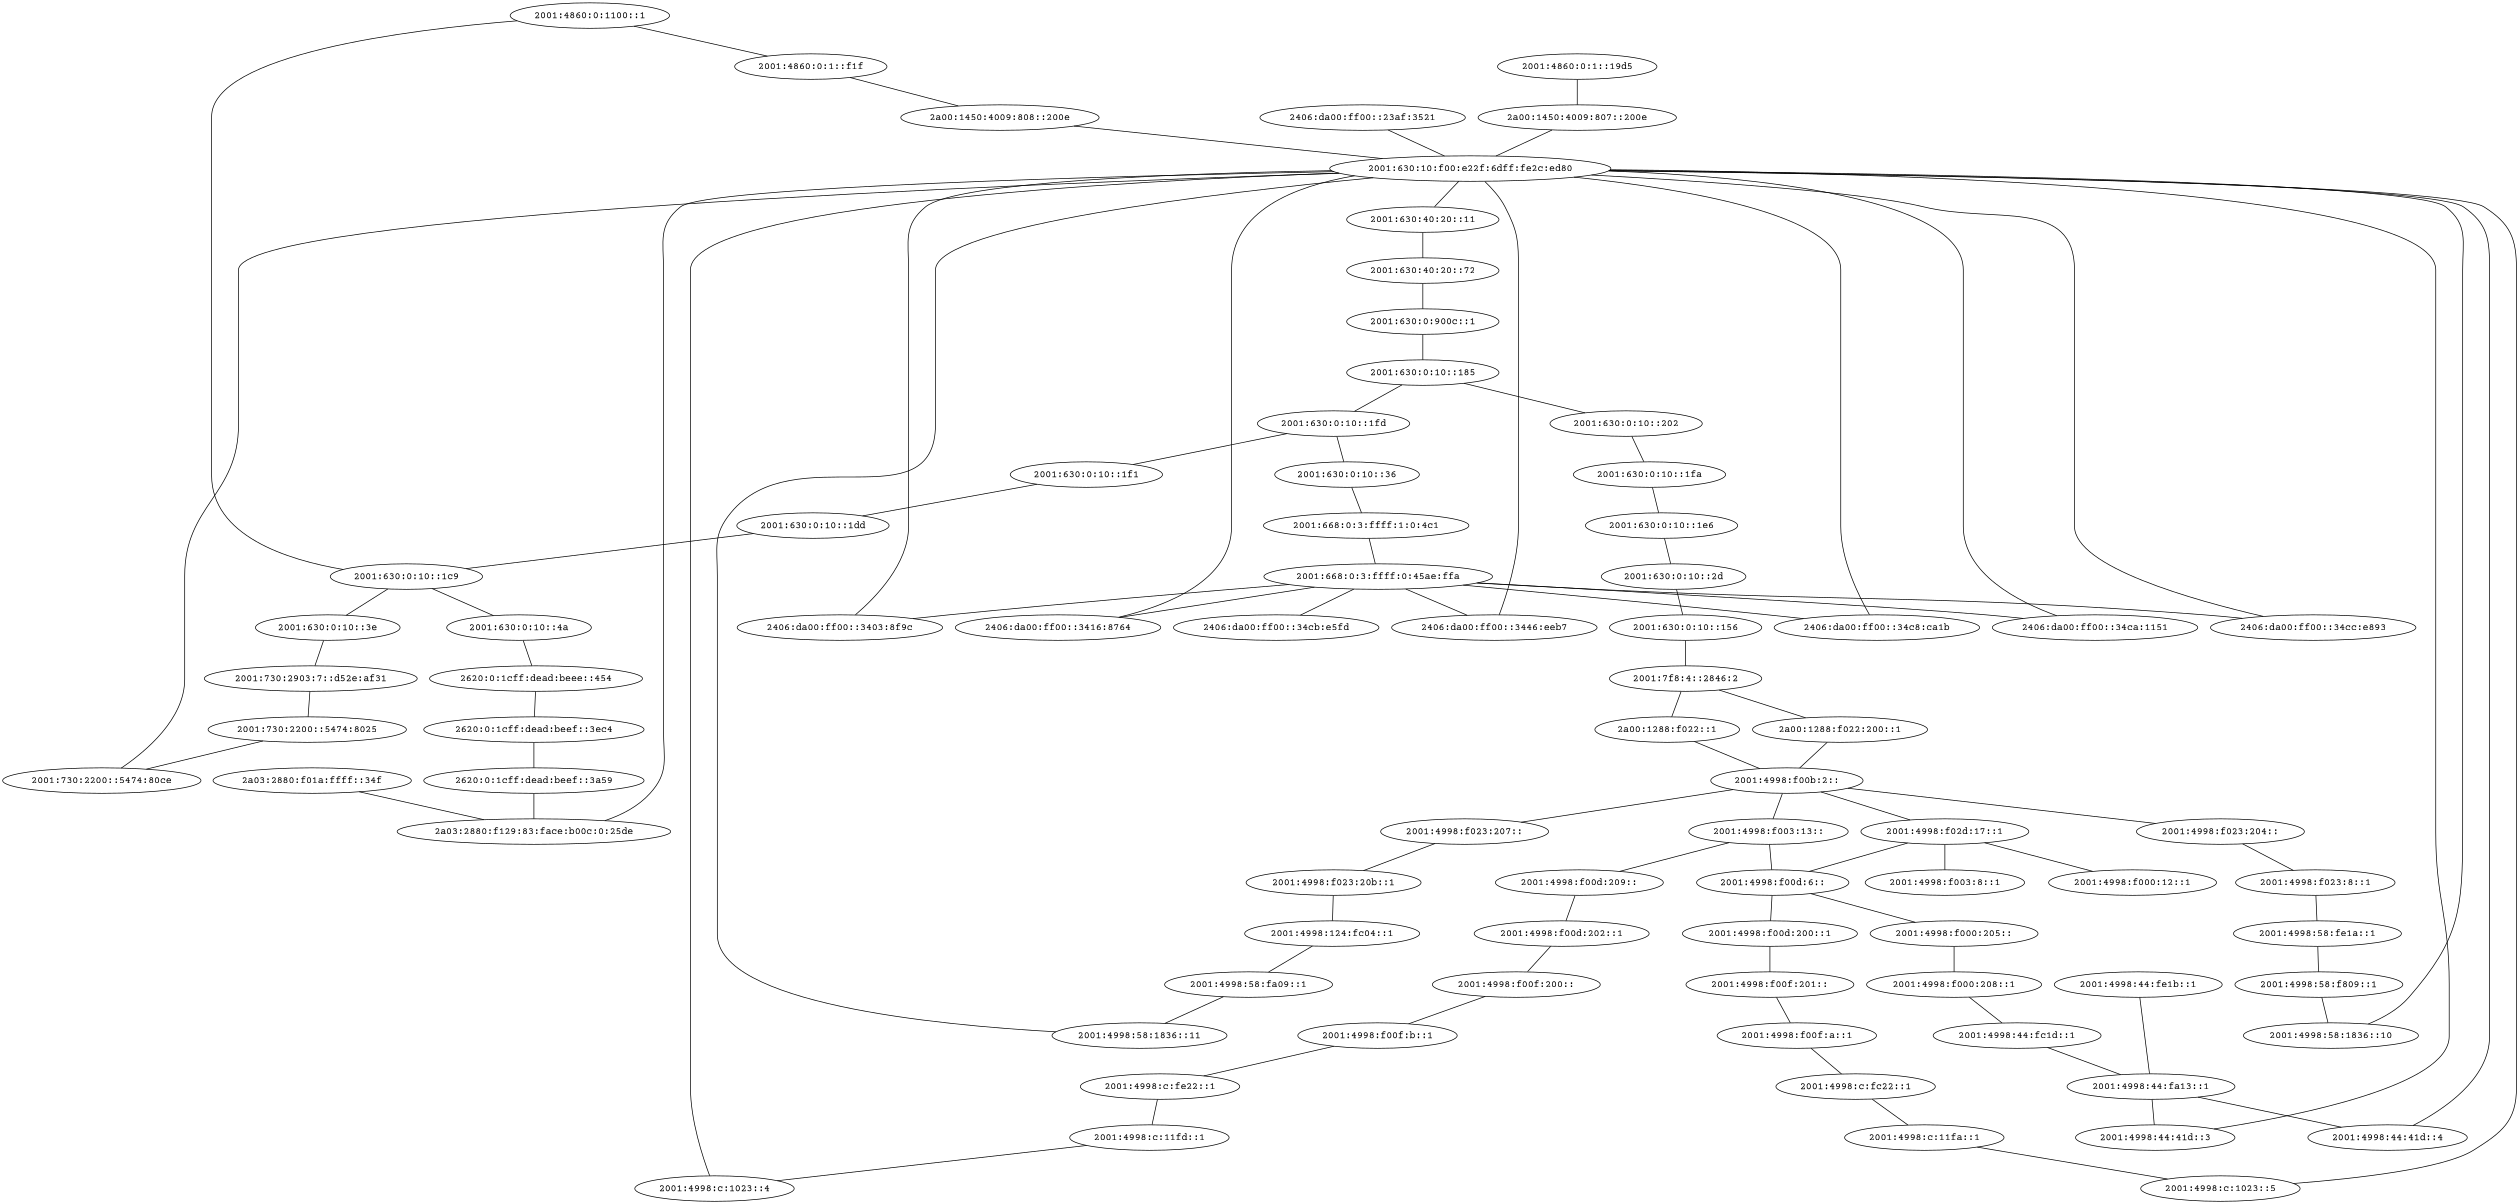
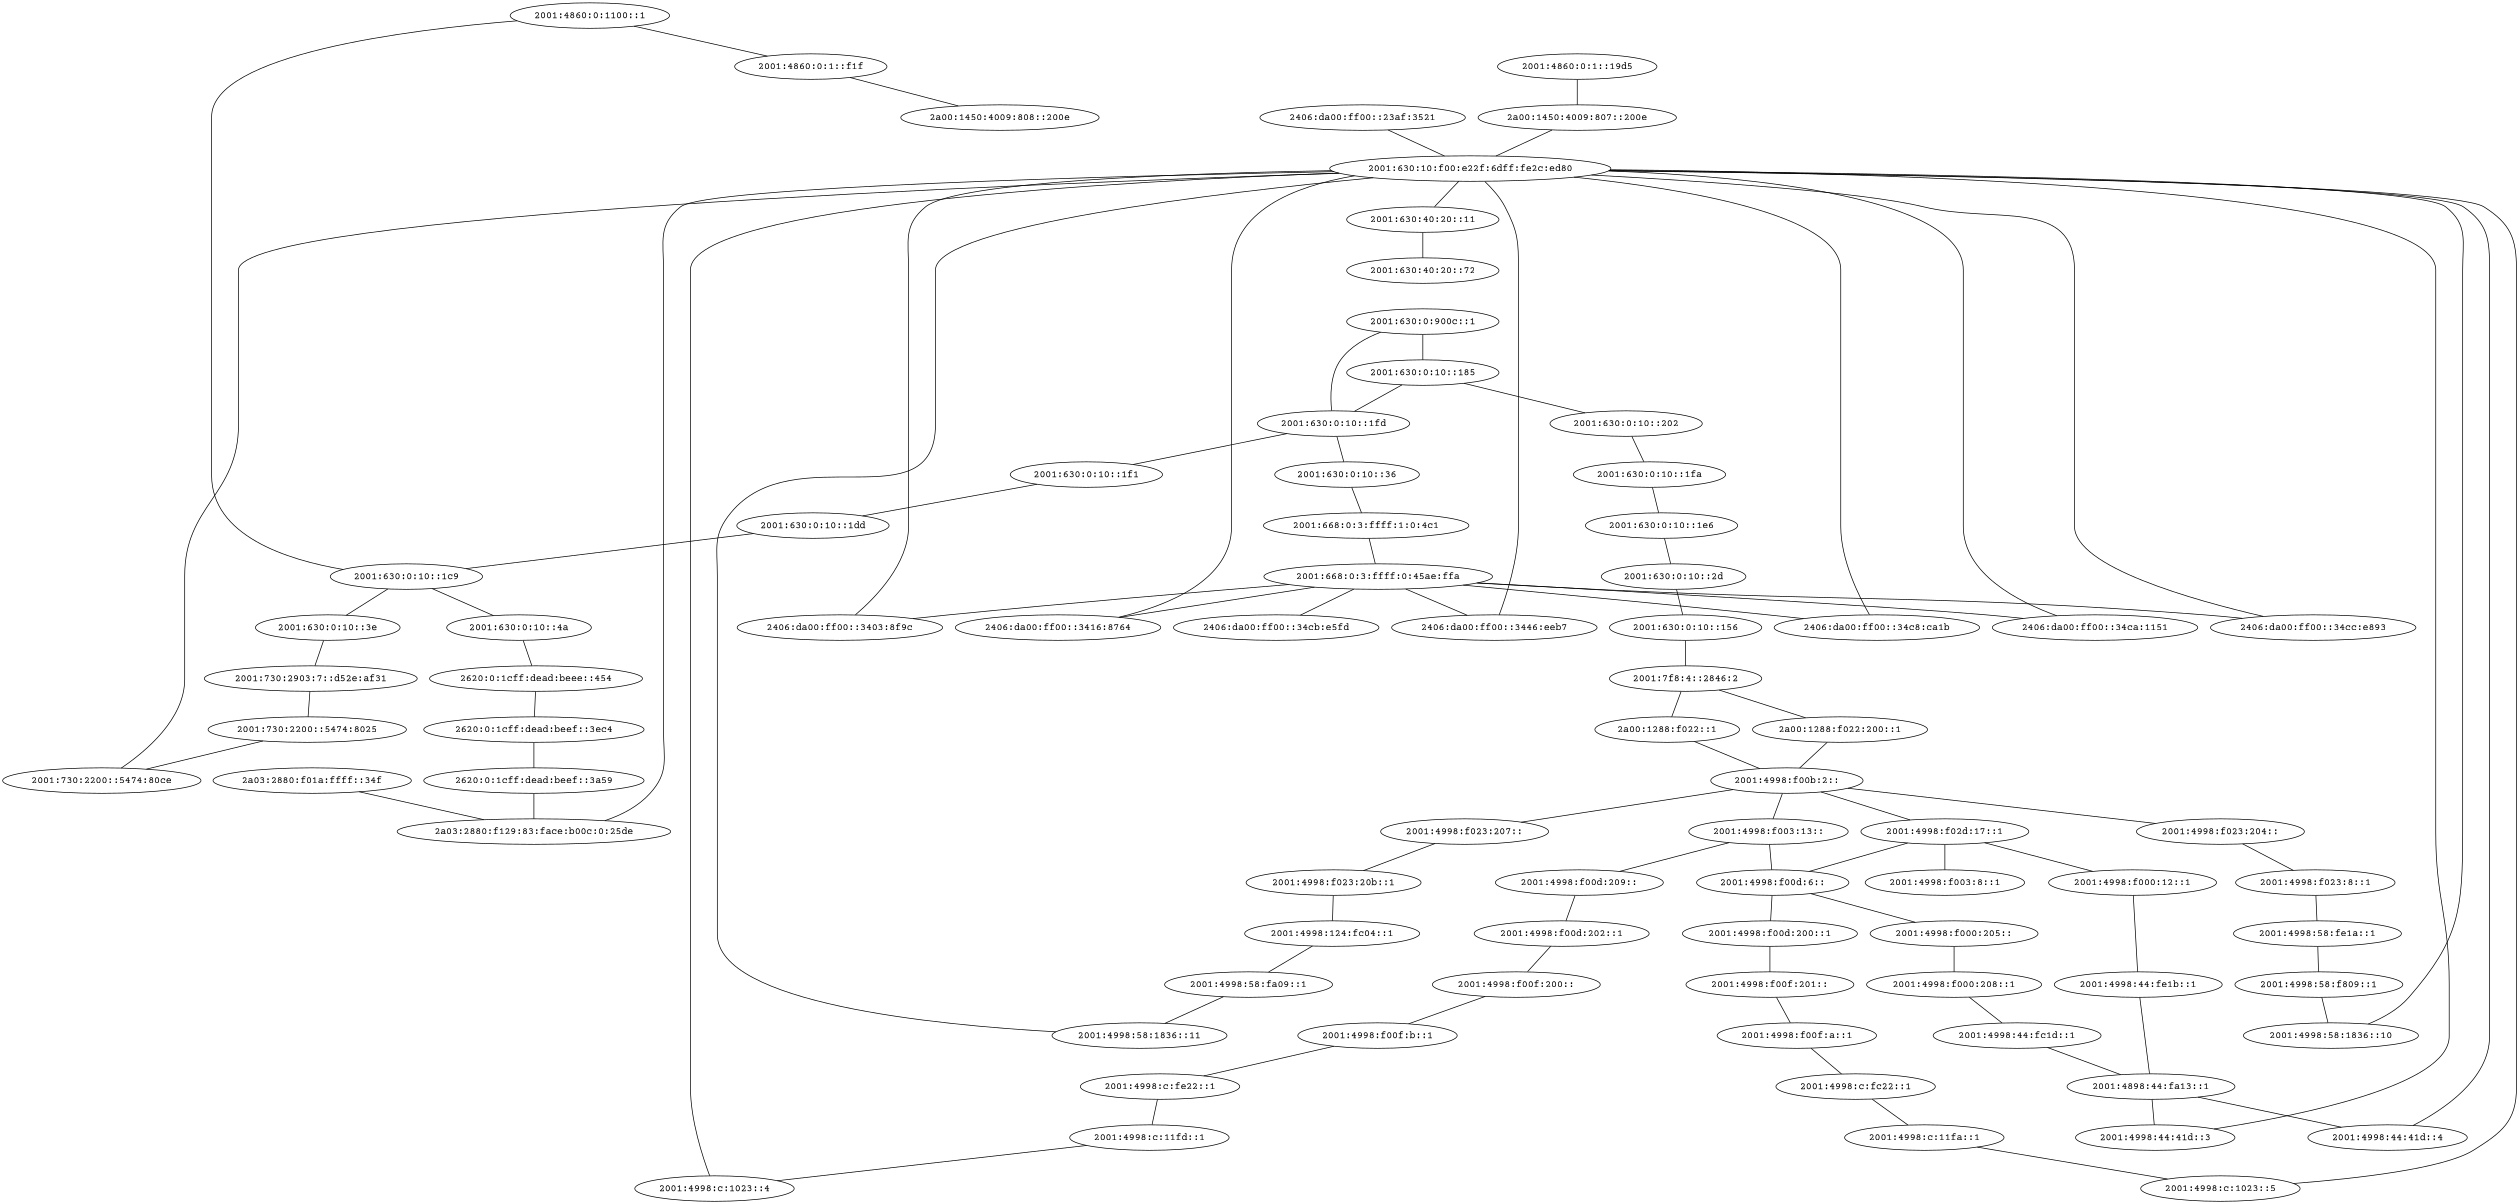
  graph {
    fontname="Courier Prime"
    node [fontname="Courier Prime"]
    edge [fontname="Courier Prime"]
    "2001:4860:0:1100::1"
    "2001:4860:0:1::f1f"
    "2a00:1450:4009:808::200e"
    n4 [label="2001:630:10:f00:e22f:6dff:fe2c:ed80"]
    "2001:4860:0:1::19d5"
    "2a00:1450:4009:807::200e"
    "2001:630:40:20::11"
    "2001:4998:124:fc04::1"
    "2001:4998:58:fa09::1"
    "2001:4998:58:1836::11"
    "2001:4998:44:41d::3"
    "2001:630:40:20::72"
    "2001:4998:44:41d::4"
-   "2001:4998:44:fa13::1"
+   "2001:4998:44:fa13::1" [label="2001:4898:44:fa13::1"]
    "2001:4998:44:fc1d::1"
    "2001:4998:44:fe1b::1"
    "2001:4998:58:1836::10"
    "2001:4998:58:f809::1"
    "2001:4998:58:fe1a::1"
    "2001:4998:c:1023::4"
    "2001:4998:c:1023::5"
    "2001:4998:c:11fa::1"
    "2001:4998:c:11fd::1"
    "2001:4998:c:fc22::1"
    "2001:4998:c:fe22::1"
    "2001:4998:f000:12::1"
    "2001:4998:f000:205::"
    "2001:4998:f000:208::1"
    "2001:4998:f003:13::"
    "2001:4998:f00d:209::"
    "2001:4998:f00d:6::"
    "2001:4998:f00d:202::1"
    "2001:4998:f00d:200::1"
    "2001:4998:f00f:200::"
    "2001:4998:f00f:201::"
    "2001:4998:f00b:2::"
    "2001:4998:f023:204::"
    "2001:4998:f023:207::"
    "2001:4998:f02d:17::1"
    "2001:4998:f023:8::1"
    "2001:4998:f023:20b::1"
    "2001:4998:f003:8::1"
    "2001:4998:f00f:a::1"
    "2001:4998:f00f:b::1"
    "2001:630:0:10::156"
    "2001:7f8:4::2846:2"
    "2a00:1288:f022::1"
    "2a00:1288:f022:200::1"
    "2001:630:0:10::185"
    "2001:630:0:10::1fd"
    "2001:630:0:10::202"
    "2001:630:0:10::1f1"
    "2001:630:0:10::36"
    "2001:630:0:10::1fa"
    "2001:630:0:10::1dd"
    "2001:668:0:3:ffff:1:0:4c1"
    "2001:630:0:10::1e6"
    "2001:630:0:10::1c9"
    "2001:630:0:10::3e"
    "2001:630:0:10::4a"
    "2001:730:2903:7::d52e:af31"
    "2620:0:1cff:dead:beee::454"
    "2001:730:2200::5474:8025"
    "2620:0:1cff:dead:beef::3ec4"
    "2001:630:0:10::2d"
    "2001:668:0:3:ffff:0:45ae:ffa"
    "2406:da00:ff00::3403:8f9c"
    "2406:da00:ff00::3416:8764"
    "2406:da00:ff00::3446:eeb7"
    "2406:da00:ff00::34c8:ca1b"
    "2406:da00:ff00::34ca:1151"
    "2406:da00:ff00::34cb:e5fd"
    n73 [label="2406:da00:ff00::34cc:e893"]
    "2001:730:2200::5474:80ce"
    "2620:0:1cff:dead:beef::3a59"
    "2001:630:0:900c::1"
    "2406:da00:ff00::23af:3521"
    "2a03:2880:f129:83:face:b00c:0:25de"
    "2a03:2880:f01a:ffff::34f"
    "2001:4860:0:1100::1" -- "2001:4860:0:1::f1f"
    "2001:4860:0:1::f1f" -- "2a00:1450:4009:808::200e"
-   "2a00:1450:4009:808::200e" -- n4
    n4 -- "2001:630:40:20::11"
    "2001:4860:0:1::19d5" -- "2a00:1450:4009:807::200e"
    "2a00:1450:4009:807::200e" -- n4
    "2001:630:40:20::11" -- "2001:630:40:20::72"
    "2001:4998:124:fc04::1" -- "2001:4998:58:fa09::1"
    "2001:4998:58:fa09::1" -- "2001:4998:58:1836::11"
    "2001:4998:58:1836::11" -- n4
    "2001:4998:44:41d::3" -- n4
-   "2001:630:40:20::72" -- "2001:630:0:900c::1"
+   "2001:630:0:10::1fd" -- "2001:630:0:900c::1"
    "2001:4998:44:41d::4" -- n4
    "2001:4998:44:fa13::1" -- "2001:4998:44:41d::3"
    "2001:4998:44:fa13::1" -- "2001:4998:44:41d::4"
    "2001:4998:44:fc1d::1" -- "2001:4998:44:fa13::1"
    "2001:4998:44:fe1b::1" -- "2001:4998:44:fa13::1"
    "2001:4998:58:1836::10" -- n4
    "2001:4998:58:f809::1" -- "2001:4998:58:1836::10"
    "2001:4998:58:fe1a::1" -- "2001:4998:58:f809::1"
    "2001:4998:c:1023::4" -- n4
    "2001:4998:c:1023::5" -- n4
    "2001:4998:c:11fa::1" -- "2001:4998:c:1023::5"
    "2001:4998:c:11fd::1" -- "2001:4998:c:1023::4"
    "2001:4998:c:fc22::1" -- "2001:4998:c:11fa::1"
    "2001:4998:c:fe22::1" -- "2001:4998:c:11fd::1"
+   "2001:4998:f000:12::1" -- "2001:4998:44:fe1b::1"
    "2001:4998:f000:205::" -- "2001:4998:f000:208::1"
    "2001:4998:f000:208::1" -- "2001:4998:44:fc1d::1"
    "2001:4998:f003:13::" -- "2001:4998:f00d:209::"
    "2001:4998:f003:13::" -- "2001:4998:f00d:6::"
    "2001:4998:f00d:209::" -- "2001:4998:f00d:202::1"
    "2001:4998:f00d:6::" -- "2001:4998:f000:205::"
    "2001:4998:f00d:6::" -- "2001:4998:f00d:200::1"
    "2001:4998:f00d:202::1" -- "2001:4998:f00f:200::"
    "2001:4998:f00d:200::1" -- "2001:4998:f00f:201::"
    "2001:4998:f00f:200::" -- "2001:4998:f00f:b::1"
    "2001:4998:f00f:201::" -- "2001:4998:f00f:a::1"
    "2001:4998:f00b:2::" -- "2001:4998:f003:13::"
    "2001:4998:f00b:2::" -- "2001:4998:f023:204::"
    "2001:4998:f00b:2::" -- "2001:4998:f023:207::"
    "2001:4998:f00b:2::" -- "2001:4998:f02d:17::1"
    "2001:4998:f023:204::" -- "2001:4998:f023:8::1"
    "2001:4998:f023:207::" -- "2001:4998:f023:20b::1"
    "2001:4998:f02d:17::1" -- "2001:4998:f000:12::1"
    "2001:4998:f02d:17::1" -- "2001:4998:f00d:6::"
    "2001:4998:f02d:17::1" -- "2001:4998:f003:8::1"
    "2001:4998:f023:8::1" -- "2001:4998:58:fe1a::1"
    "2001:4998:f023:20b::1" -- "2001:4998:124:fc04::1"
    "2001:4998:f00f:a::1" -- "2001:4998:c:fc22::1"
    "2001:4998:f00f:b::1" -- "2001:4998:c:fe22::1"
    "2001:630:0:10::156" -- "2001:7f8:4::2846:2"
    "2001:7f8:4::2846:2" -- "2a00:1288:f022::1"
    "2001:7f8:4::2846:2" -- "2a00:1288:f022:200::1"
    "2a00:1288:f022::1" -- "2001:4998:f00b:2::"
    "2a00:1288:f022:200::1" -- "2001:4998:f00b:2::"
    "2001:630:0:10::185" -- "2001:630:0:10::1fd"
    "2001:630:0:10::185" -- "2001:630:0:10::202"
    "2001:630:0:10::1fd" -- "2001:630:0:10::1f1"
    "2001:630:0:10::1fd" -- "2001:630:0:10::36"
    "2001:630:0:10::202" -- "2001:630:0:10::1fa"
    "2001:630:0:10::1f1" -- "2001:630:0:10::1dd"
    "2001:630:0:10::36" -- "2001:668:0:3:ffff:1:0:4c1"
    "2001:630:0:10::1fa" -- "2001:630:0:10::1e6"
    "2001:630:0:10::1dd" -- "2001:630:0:10::1c9"
    "2001:668:0:3:ffff:1:0:4c1" -- "2001:668:0:3:ffff:0:45ae:ffa"
    "2001:630:0:10::1e6" -- "2001:630:0:10::2d"
    "2001:630:0:10::1c9" -- "2001:4860:0:1100::1"
    "2001:630:0:10::1c9" -- "2001:630:0:10::3e"
    "2001:630:0:10::1c9" -- "2001:630:0:10::4a"
    "2001:630:0:10::3e" -- "2001:730:2903:7::d52e:af31"
    "2001:630:0:10::4a" -- "2620:0:1cff:dead:beee::454"
    "2001:730:2903:7::d52e:af31" -- "2001:730:2200::5474:8025"
    "2620:0:1cff:dead:beee::454" -- "2620:0:1cff:dead:beef::3ec4"
    "2001:730:2200::5474:8025" -- "2001:730:2200::5474:80ce"
    "2620:0:1cff:dead:beef::3ec4" -- "2620:0:1cff:dead:beef::3a59"
    "2001:630:0:10::2d" -- "2001:630:0:10::156"
    "2001:668:0:3:ffff:0:45ae:ffa" -- "2406:da00:ff00::3403:8f9c"
    "2001:668:0:3:ffff:0:45ae:ffa" -- "2406:da00:ff00::3416:8764"
    "2001:668:0:3:ffff:0:45ae:ffa" -- "2406:da00:ff00::3446:eeb7"
    "2001:668:0:3:ffff:0:45ae:ffa" -- "2406:da00:ff00::34c8:ca1b"
    "2001:668:0:3:ffff:0:45ae:ffa" -- "2406:da00:ff00::34ca:1151"
    "2001:668:0:3:ffff:0:45ae:ffa" -- "2406:da00:ff00::34cb:e5fd"
    "2001:668:0:3:ffff:0:45ae:ffa" -- n73
    "2406:da00:ff00::3403:8f9c" -- n4
    "2406:da00:ff00::3416:8764" -- n4
    "2406:da00:ff00::3446:eeb7" -- n4
    "2406:da00:ff00::34c8:ca1b" -- n4
    "2406:da00:ff00::34ca:1151" -- n4
    n73 -- n4
    "2001:730:2200::5474:80ce" -- n4
    "2620:0:1cff:dead:beef::3a59" -- "2a03:2880:f129:83:face:b00c:0:25de"
    "2001:630:0:900c::1" -- "2001:630:0:10::185"
    "2406:da00:ff00::23af:3521" -- n4
    "2a03:2880:f129:83:face:b00c:0:25de" -- n4
    "2a03:2880:f01a:ffff::34f" -- "2a03:2880:f129:83:face:b00c:0:25de"
  }
